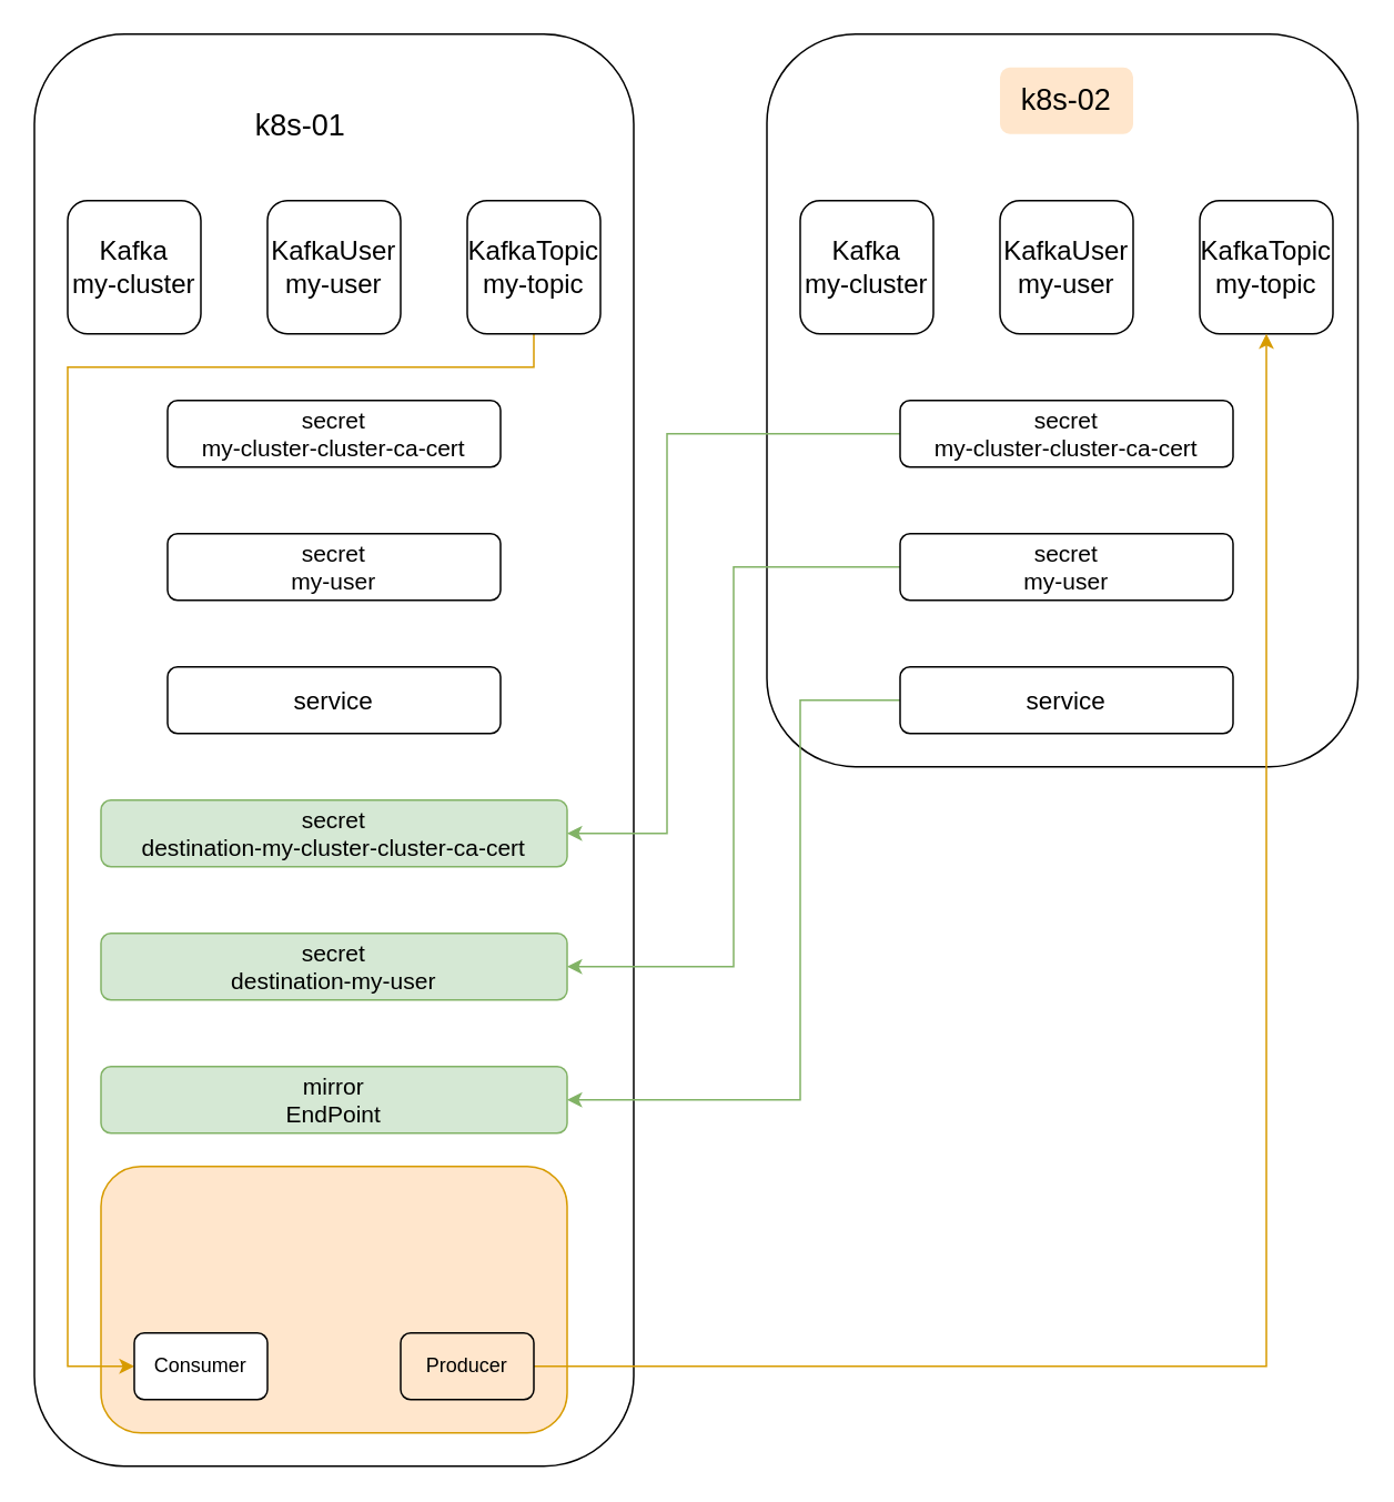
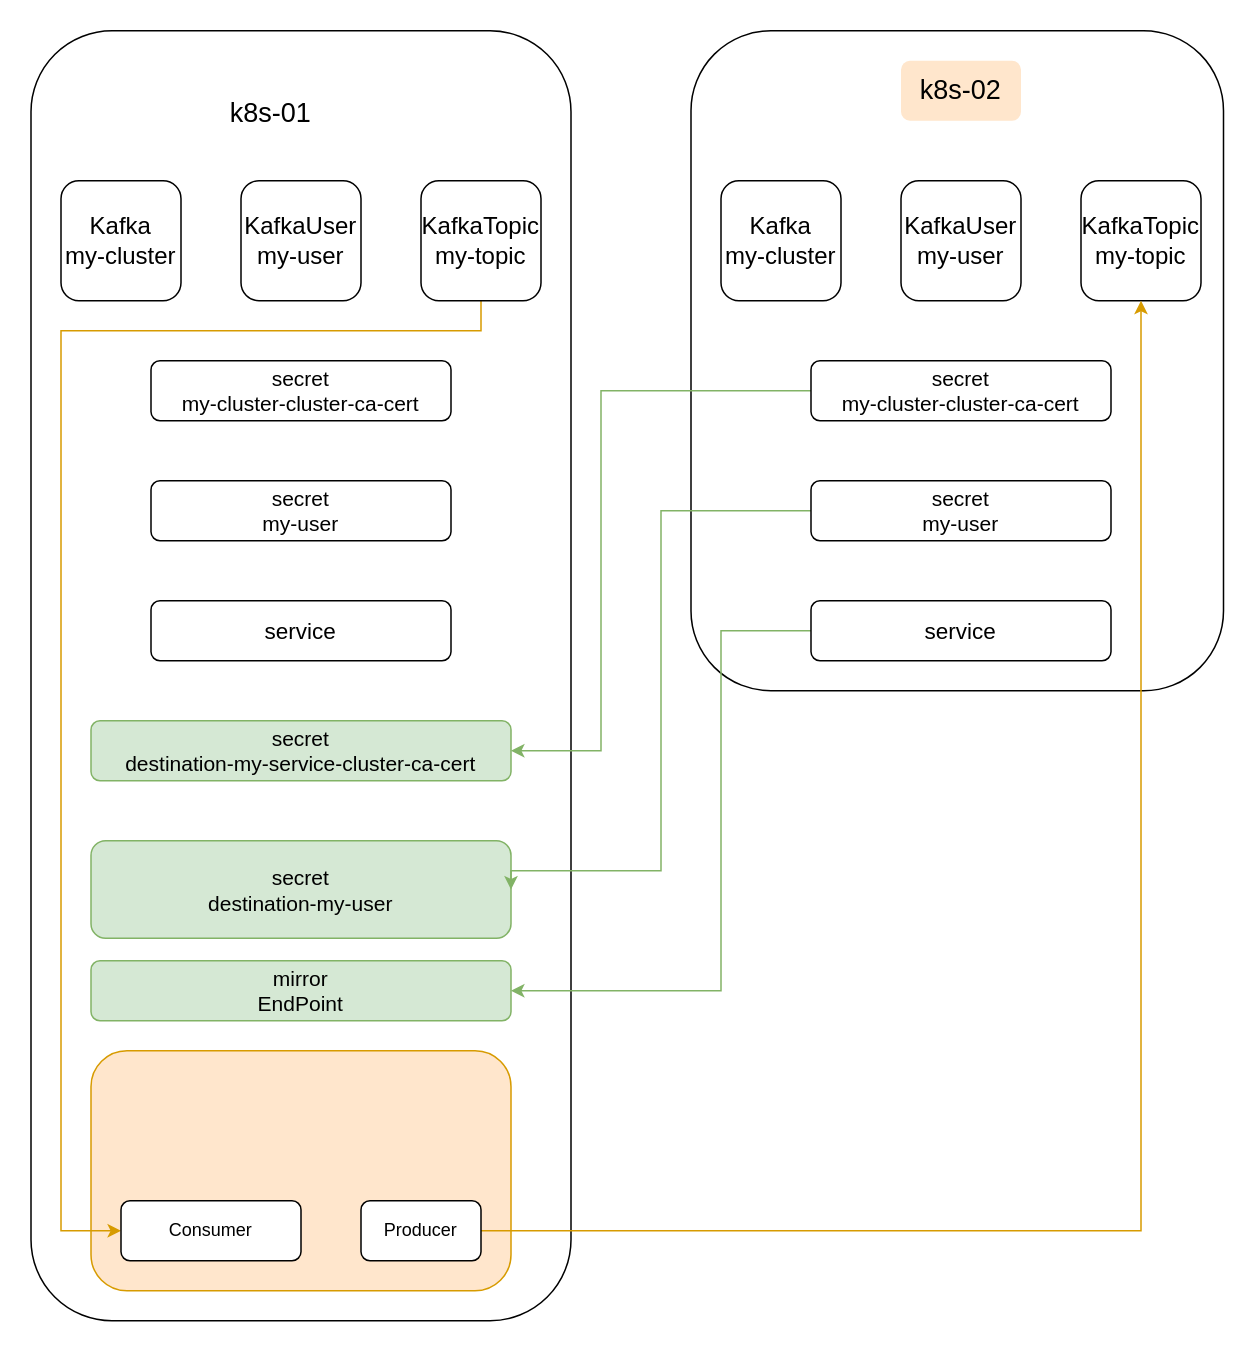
  <mxCell id="0" />
  <mxCell id="1" parent="0" />
  <mxCell id="2" value="" style="rounded=1;whiteSpace=wrap;html=1;" vertex="1" parent="1"><mxGeometry x="20" y="20" width="360" height="860" as="geometry" /></mxCell>
  <mxCell id="3" value="" style="rounded=1;whiteSpace=wrap;html=1;fillColor=#ffe6cc;strokeColor=#d79b00;" vertex="1" parent="1"><mxGeometry x="60" y="700" width="280" height="160" as="geometry" /></mxCell>
  <mxCell id="4" value="" style="rounded=1;whiteSpace=wrap;html=1;" parent="1" vertex="1"><mxGeometry x="460" y="20" width="355" height="440" as="geometry" /></mxCell>
  <mxCell id="5" value="&lt;font style=&quot;font-size: 16px&quot;&gt;KafkaUser&lt;br&gt;my-user&lt;/font&gt;" style="rounded=1;whiteSpace=wrap;html=1;" parent="1" vertex="1"><mxGeometry x="160" y="120" width="80" height="80" as="geometry" /></mxCell>
  <mxCell id="6" style="edgeStyle=orthogonalEdgeStyle;rounded=0;orthogonalLoop=1;jettySize=auto;html=1;entryX=0;entryY=0.5;entryDx=0;entryDy=0;fillColor=#ffe6cc;strokeColor=#d79b00;" edge="1" parent="1" source="7" target="26"><mxGeometry relative="1" as="geometry"><Array as="points"><mxPoint x="320" y="220" /><mxPoint x="40" y="220" /><mxPoint x="40" y="820" /></Array></mxGeometry></mxCell>
  <mxCell id="7" value="&lt;font style=&quot;font-size: 16px&quot;&gt;KafkaTopic&lt;br&gt;my-topic&lt;/font&gt;" style="rounded=1;whiteSpace=wrap;html=1;" parent="1" vertex="1"><mxGeometry x="280" y="120" width="80" height="80" as="geometry" /></mxCell>
  <mxCell id="8" value="&lt;font style=&quot;font-size: 16px&quot;&gt;Kafka&lt;br&gt;my-cluster&lt;/font&gt;" style="rounded=1;whiteSpace=wrap;html=1;" parent="1" vertex="1"><mxGeometry x="40" y="120" width="80" height="80" as="geometry" /></mxCell>
- <mxCell id="9" value="&lt;font style=&quot;font-size: 14px&quot;&gt;secret&lt;br&gt;destination-my-cluster-cluster-ca-cert&lt;/font&gt;" style="rounded=1;whiteSpace=wrap;html=1;fillColor=#d5e8d4;strokeColor=#82b366;" parent="1" vertex="1"><mxGeometry x="60" y="480" width="280" height="40" as="geometry" /></mxCell>
- <mxCell id="10" value="&lt;font style=&quot;font-size: 14px&quot;&gt;secret&lt;br&gt;destination-my-user&lt;/font&gt;" style="rounded=1;whiteSpace=wrap;html=1;fillColor=#d5e8d4;strokeColor=#82b366;" parent="1" vertex="1"><mxGeometry x="60" y="560" width="280" height="40" as="geometry" /></mxCell>
+ <mxCell id="9" value="&lt;font style=&quot;font-size: 14px&quot;&gt;secret&lt;br&gt;destination-my-service-cluster-ca-cert&lt;/font&gt;" style="rounded=1;whiteSpace=wrap;html=1;fillColor=#d5e8d4;strokeColor=#82b366;" parent="1" vertex="1"><mxGeometry x="60" y="480" width="280" height="40" as="geometry" /></mxCell>
+ <mxCell id="10" value="&lt;font style=&quot;font-size: 14px&quot;&gt;secret&lt;br&gt;destination-my-user&lt;/font&gt;" style="rounded=1;whiteSpace=wrap;html=1;fillColor=#d5e8d4;strokeColor=#82b366;" parent="1" vertex="1"><mxGeometry x="60" y="560" width="280" height="65" as="geometry" /></mxCell>
  <mxCell id="11" value="&lt;font style=&quot;font-size: 14px&quot;&gt;mirror&lt;br&gt;EndPoint&lt;/font&gt;" style="rounded=1;whiteSpace=wrap;html=1;fillColor=#d5e8d4;strokeColor=#82b366;" parent="1" vertex="1"><mxGeometry x="60" y="640" width="280" height="40" as="geometry" /></mxCell>
  <mxCell id="12" value="&lt;font style=&quot;font-size: 14px&quot;&gt;secret&lt;br&gt;my-cluster-cluster-ca-cert&lt;/font&gt;" style="rounded=1;whiteSpace=wrap;html=1;" parent="1" vertex="1"><mxGeometry x="100" y="240" width="200" height="40" as="geometry" /></mxCell>
  <mxCell id="13" value="&lt;font style=&quot;font-size: 15px&quot;&gt;service&lt;/font&gt;" style="rounded=1;whiteSpace=wrap;html=1;" parent="1" vertex="1"><mxGeometry x="100" y="400" width="200" height="40" as="geometry" /></mxCell>
  <mxCell id="14" value="&lt;font style=&quot;font-size: 14px&quot;&gt;secret&lt;br&gt;my-user&lt;/font&gt;" style="rounded=1;whiteSpace=wrap;html=1;" parent="1" vertex="1"><mxGeometry x="100" y="320" width="200" height="40" as="geometry" /></mxCell>
  <mxCell id="15" value="&lt;font style=&quot;font-size: 18px&quot;&gt;k8s-01&lt;/font&gt;" style="rounded=1;whiteSpace=wrap;html=1;strokeColor=none;" parent="1" vertex="1"><mxGeometry x="140" y="55" width="80" height="40" as="geometry" /></mxCell>
  <mxCell id="16" value="&lt;font style=&quot;font-size: 18px&quot;&gt;k8s-02&lt;/font&gt;" style="rounded=1;whiteSpace=wrap;html=1;strokeColor=none;fillColor=#ffe6cc;" parent="1" vertex="1"><mxGeometry x="600" y="40" width="80" height="40" as="geometry" /></mxCell>
  <mxCell id="17" value="&lt;font style=&quot;font-size: 16px&quot;&gt;KafkaUser&lt;br&gt;my-user&lt;/font&gt;" style="rounded=1;whiteSpace=wrap;html=1;" parent="1" vertex="1"><mxGeometry x="600" y="120" width="80" height="80" as="geometry" /></mxCell>
  <mxCell id="18" value="&lt;font style=&quot;font-size: 16px&quot;&gt;KafkaTopic&lt;br&gt;my-topic&lt;/font&gt;" style="rounded=1;whiteSpace=wrap;html=1;" parent="1" vertex="1"><mxGeometry x="720" y="120" width="80" height="80" as="geometry" /></mxCell>
  <mxCell id="19" value="&lt;font style=&quot;font-size: 16px&quot;&gt;Kafka&lt;br&gt;my-cluster&lt;/font&gt;" style="rounded=1;whiteSpace=wrap;html=1;" parent="1" vertex="1"><mxGeometry x="480" y="120" width="80" height="80" as="geometry" /></mxCell>
  <mxCell id="20" style="edgeStyle=orthogonalEdgeStyle;rounded=0;orthogonalLoop=1;jettySize=auto;html=1;entryX=1;entryY=0.5;entryDx=0;entryDy=0;fillColor=#d5e8d4;strokeColor=#82b366;" parent="1" source="21" target="9" edge="1"><mxGeometry relative="1" as="geometry"><Array as="points"><mxPoint x="400" y="260" /><mxPoint x="400" y="500" /></Array></mxGeometry></mxCell>
  <mxCell id="21" value="&lt;font style=&quot;font-size: 14px&quot;&gt;secret&lt;br&gt;my-cluster-cluster-ca-cert&lt;/font&gt;" style="rounded=1;whiteSpace=wrap;html=1;" parent="1" vertex="1"><mxGeometry x="540" y="240" width="200" height="40" as="geometry" /></mxCell>
  <mxCell id="22" style="edgeStyle=orthogonalEdgeStyle;rounded=0;orthogonalLoop=1;jettySize=auto;html=1;entryX=1;entryY=0.5;entryDx=0;entryDy=0;fillColor=#d5e8d4;strokeColor=#82b366;" parent="1" source="23" target="11" edge="1"><mxGeometry relative="1" as="geometry"><Array as="points"><mxPoint x="480" y="420" /><mxPoint x="480" y="660" /></Array></mxGeometry></mxCell>
  <mxCell id="23" value="&lt;font style=&quot;font-size: 15px&quot;&gt;service&lt;/font&gt;" style="rounded=1;whiteSpace=wrap;html=1;" parent="1" vertex="1"><mxGeometry x="540" y="400" width="200" height="40" as="geometry" /></mxCell>
  <mxCell id="24" style="edgeStyle=orthogonalEdgeStyle;rounded=0;orthogonalLoop=1;jettySize=auto;html=1;entryX=1;entryY=0.5;entryDx=0;entryDy=0;fillColor=#d5e8d4;strokeColor=#82b366;" parent="1" source="25" target="10" edge="1"><mxGeometry relative="1" as="geometry"><Array as="points"><mxPoint x="440" y="340" /><mxPoint x="440" y="580" /></Array></mxGeometry></mxCell>
  <mxCell id="25" value="&lt;font style=&quot;font-size: 14px&quot;&gt;secret&lt;br&gt;my-user&lt;/font&gt;" style="rounded=1;whiteSpace=wrap;html=1;" parent="1" vertex="1"><mxGeometry x="540" y="320" width="200" height="40" as="geometry" /></mxCell>
- <mxCell id="26" value="&lt;font style=&quot;font-size: 12px&quot;&gt;Consumer&lt;/font&gt;" style="rounded=1;whiteSpace=wrap;html=1;" vertex="1" parent="1"><mxGeometry x="80" y="800" width="80" height="40" as="geometry" /></mxCell>
+ <mxCell id="26" value="&lt;font style=&quot;font-size: 12px&quot;&gt;Consumer&lt;/font&gt;" style="rounded=1;whiteSpace=wrap;html=1;" vertex="1" parent="1"><mxGeometry x="80" y="800" width="120" height="40" as="geometry" /></mxCell>
  <mxCell id="27" style="edgeStyle=orthogonalEdgeStyle;rounded=0;orthogonalLoop=1;jettySize=auto;html=1;fillColor=#ffe6cc;strokeColor=#d79b00;" edge="1" parent="1" source="28" target="18"><mxGeometry relative="1" as="geometry" /></mxCell>
- <mxCell id="28" value="Producer" style="rounded=1;whiteSpace=wrap;html=1;fillColor=#ffe6cc;" vertex="1" parent="1"><mxGeometry x="240" y="800" width="80" height="40" as="geometry" /></mxCell>
+ <mxCell id="28" value="Producer" style="rounded=1;whiteSpace=wrap;html=1;" vertex="1" parent="1"><mxGeometry x="240" y="800" width="80" height="40" as="geometry" /></mxCell>
